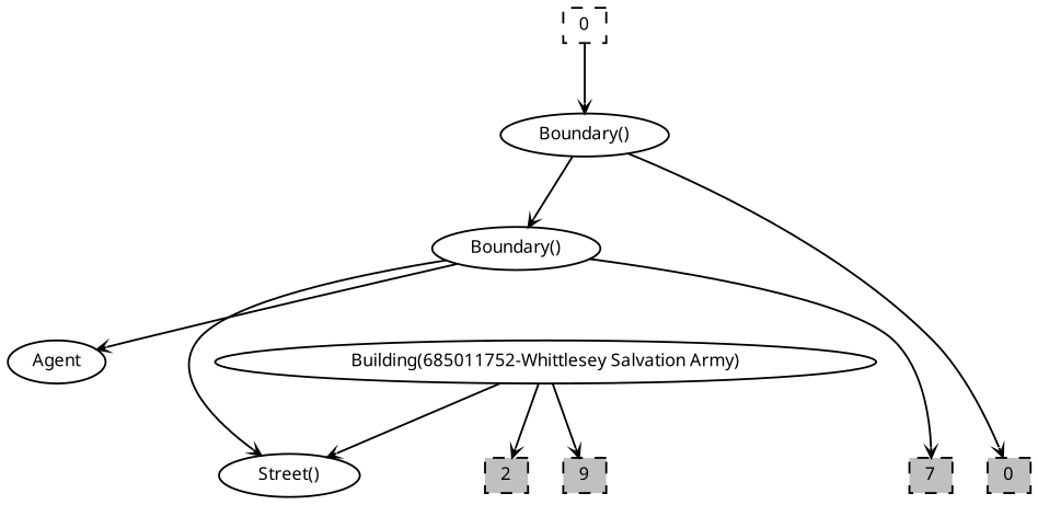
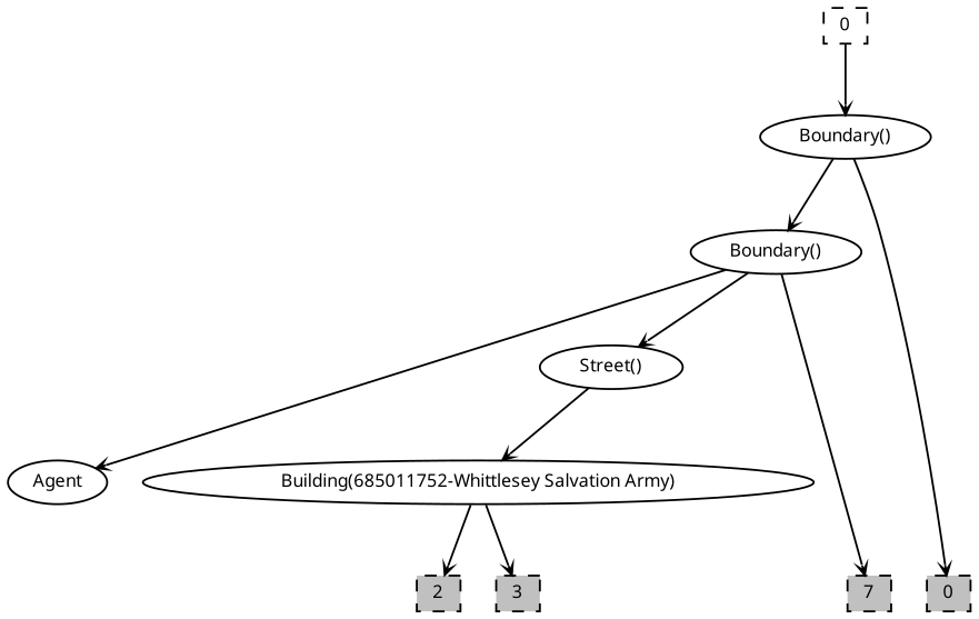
  digraph {
    fontname="Noto Sans"
    newrank=true
    node [fontname="Noto Sans" fontsize=9.0 shape=box]
    edge [arrowhead=vee arrowsize=0.5 fontname="Noto Sans"]
    n1 [height=.18 label=0 style=dashed width=.28]
    n2 [fixedsize=true height=.30 label=Agent shape=ellipse width=0.700000]
    n3 [fixedsize=true height=.30 label="Building(685011752-Whittlesey Salvation Army)" shape=ellipse width=4.700000]
    n4 [fixedsize=true height=.30 label="Boundary()" shape=ellipse width=1.200000]
    n5 [fixedsize=true height=.30 label="Boundary()" shape=ellipse width=1.200000]
    n6 [fixedsize=true height=.30 label="Street()" shape=ellipse width=1.000000]
    n7 [fillcolor=gray height=.18 label=0 style="filled,dashed" width=.28]
    n8 [fillcolor=gray height=.18 label=7 style="filled,dashed" width=.28]
    n9 [fillcolor=gray height=.18 label=2 style="filled,dashed" width=.28]
-   n10 [fillcolor=gray height=.18 label=9 style="filled,dashed" width=.28]
+   n10 [fillcolor=gray height=.18 label=3 style="filled,dashed" width=.28]
    subgraph sub_1 {
      rank=source
      n1
    }
    subgraph sub_2 {
      rank=same
      n2
      n3
    }
    subgraph sub_3 {
      rank=same
      n4
    }
    subgraph sub_4 {
      rank=same
      n5
    }
    subgraph sub_5 {
      rank=same
      n6
    }
    subgraph sub_6 {
      rank=sink
      n7
      n8
      n9
      n10
    }
    n1 -> n4
    n3 -> n9
    n3 -> n10
    n4 -> n5
    n4 -> n7
    n5 -> n2
    n5 -> n6
    n5 -> n8
-   n3 -> n6
+   n6 -> n3
  }
